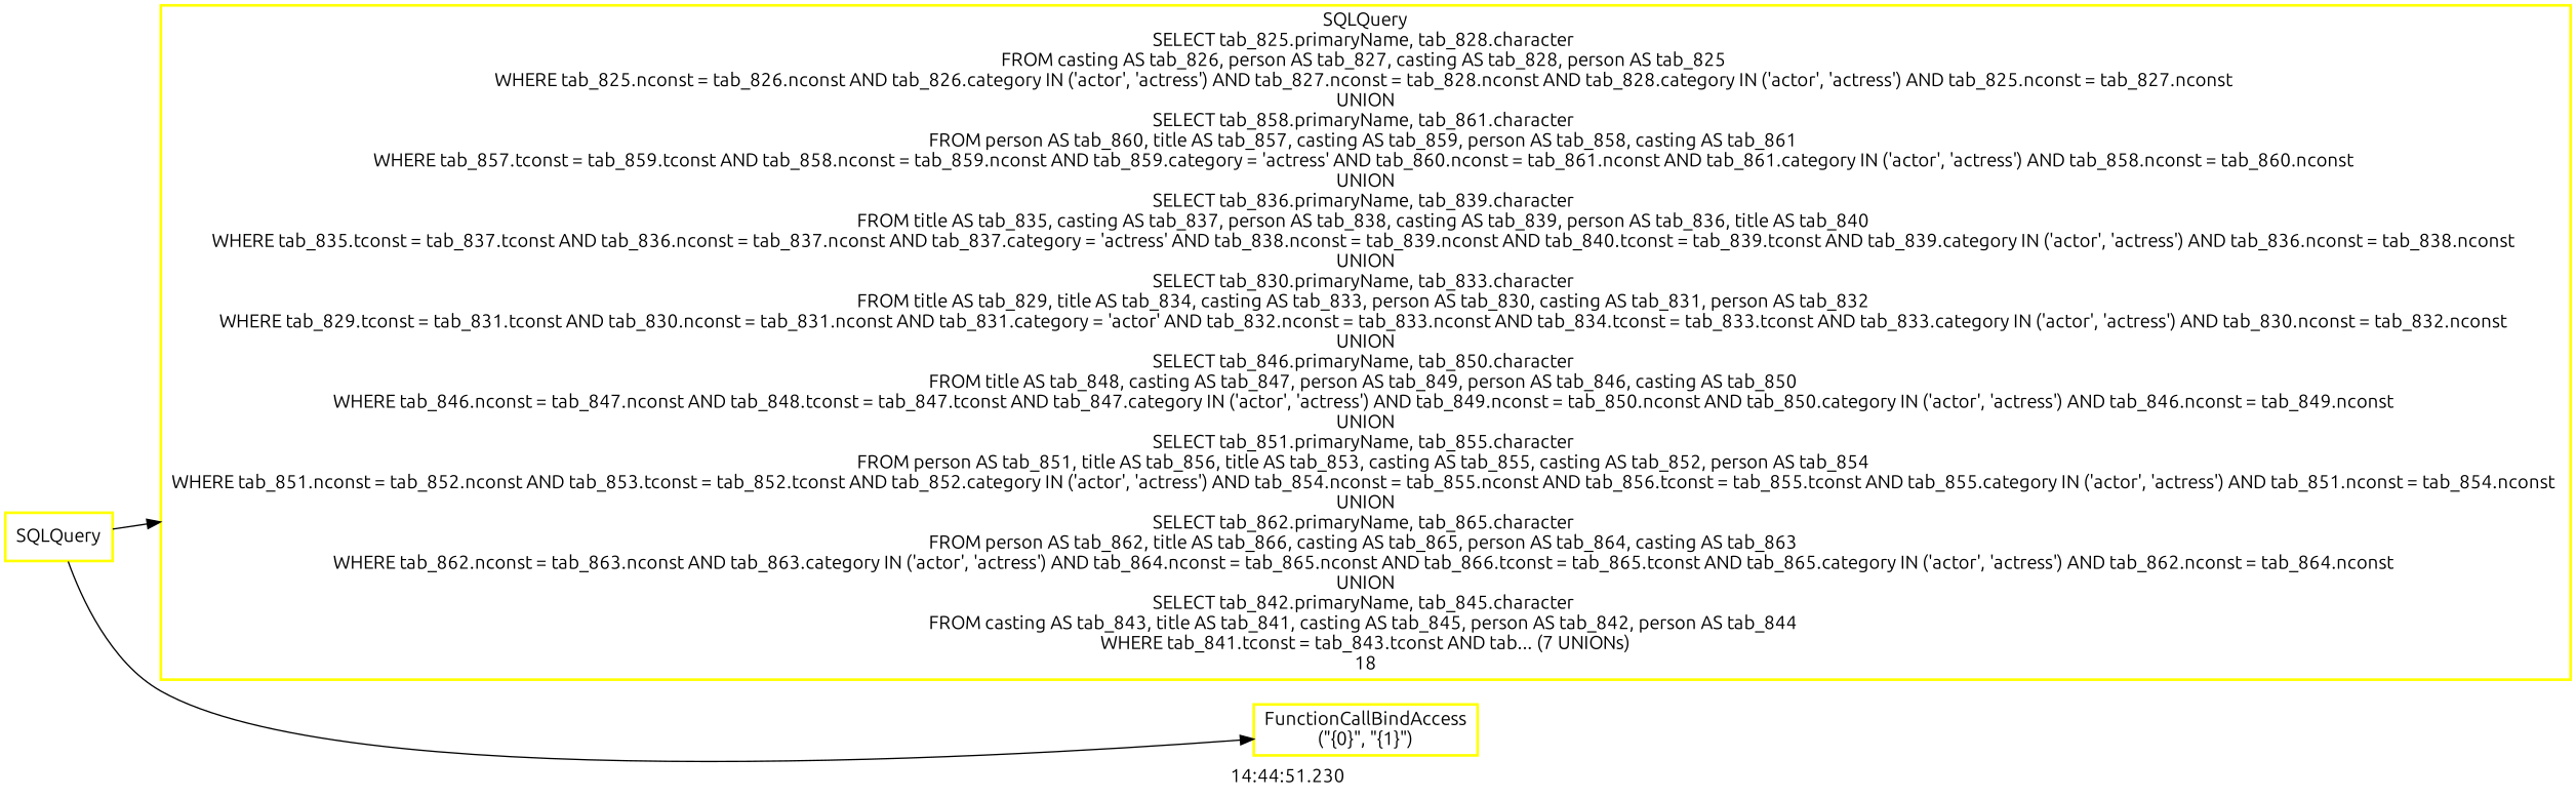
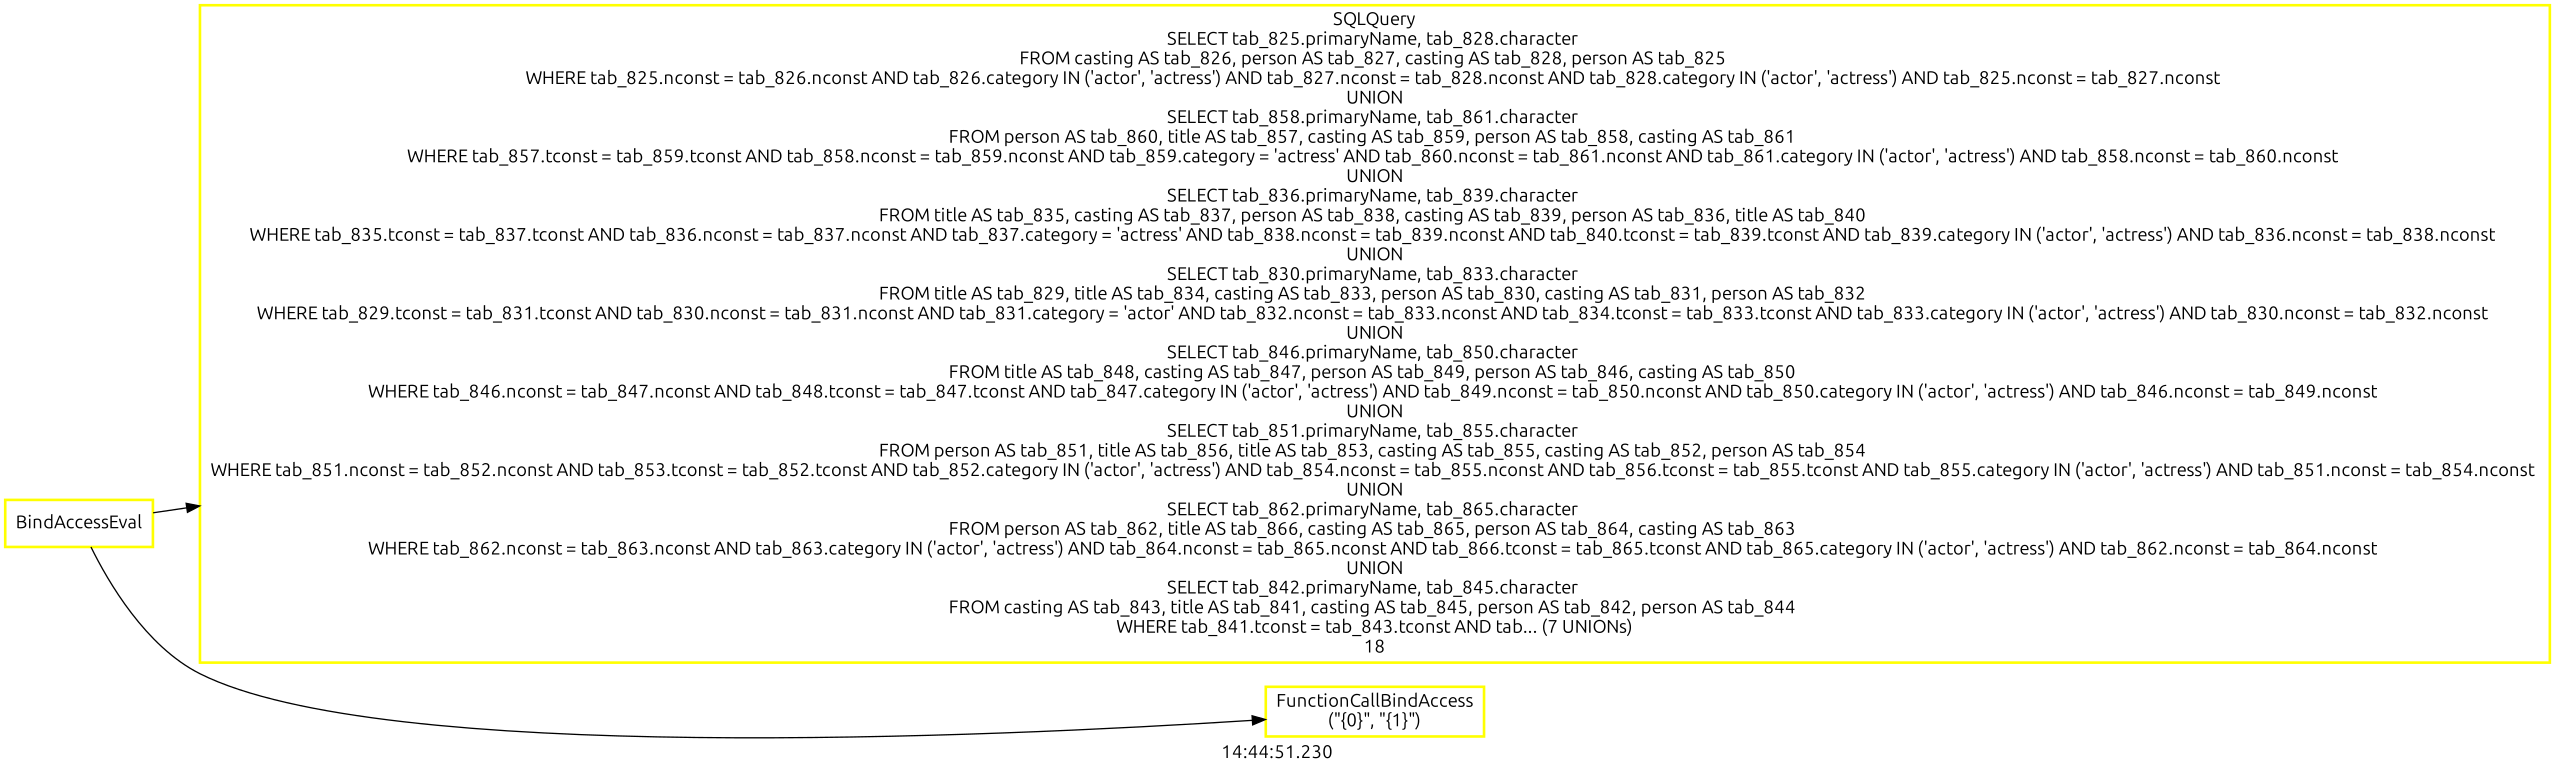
  digraph {
    label="14:44:51.230"
    rankdir=LR
    fontname=Ubuntu
    node [color=yellow fontcolor=black shape=rectangle style=bold fontname=Ubuntu]
    edge [color=black fontname=Ubuntu]
-   n1 [label=SQLQuery]
+   n1 [label=BindAccessEval]
    n2 [label="SQLQuery\nSELECT tab_825.primaryName, tab_828.character \nFROM casting AS tab_826, person AS tab_827, casting AS tab_828, person AS tab_825 \nWHERE tab_825.nconst = tab_826.nconst AND tab_826.category IN ('actor', 'actress') AND tab_827.nconst = tab_828.nconst AND tab_828.category IN ('actor', 'actress') AND tab_825.nconst = tab_827.nconst \nUNION\nSELECT tab_858.primaryName, tab_861.character \nFROM person AS tab_860, title AS tab_857, casting AS tab_859, person AS tab_858, casting AS tab_861 \nWHERE tab_857.tconst = tab_859.tconst AND tab_858.nconst = tab_859.nconst AND tab_859.category = 'actress' AND tab_860.nconst = tab_861.nconst AND tab_861.category IN ('actor', 'actress') AND tab_858.nconst = tab_860.nconst \nUNION\nSELECT tab_836.primaryName, tab_839.character \nFROM title AS tab_835, casting AS tab_837, person AS tab_838, casting AS tab_839, person AS tab_836, title AS tab_840 \nWHERE tab_835.tconst = tab_837.tconst AND tab_836.nconst = tab_837.nconst AND tab_837.category = 'actress' AND tab_838.nconst = tab_839.nconst AND tab_840.tconst = tab_839.tconst AND tab_839.category IN ('actor', 'actress') AND tab_836.nconst = tab_838.nconst \nUNION\nSELECT tab_830.primaryName, tab_833.character \nFROM title AS tab_829, title AS tab_834, casting AS tab_833, person AS tab_830, casting AS tab_831, person AS tab_832 \nWHERE tab_829.tconst = tab_831.tconst AND tab_830.nconst = tab_831.nconst AND tab_831.category = 'actor' AND tab_832.nconst = tab_833.nconst AND tab_834.tconst = tab_833.tconst AND tab_833.category IN ('actor', 'actress') AND tab_830.nconst = tab_832.nconst \nUNION\nSELECT tab_846.primaryName, tab_850.character \nFROM title AS tab_848, casting AS tab_847, person AS tab_849, person AS tab_846, casting AS tab_850 \nWHERE tab_846.nconst = tab_847.nconst AND tab_848.tconst = tab_847.tconst AND tab_847.category IN ('actor', 'actress') AND tab_849.nconst = tab_850.nconst AND tab_850.category IN ('actor', 'actress') AND tab_846.nconst = tab_849.nconst \nUNION\nSELECT tab_851.primaryName, tab_855.character \nFROM person AS tab_851, title AS tab_856, title AS tab_853, casting AS tab_855, casting AS tab_852, person AS tab_854 \nWHERE tab_851.nconst = tab_852.nconst AND tab_853.tconst = tab_852.tconst AND tab_852.category IN ('actor', 'actress') AND tab_854.nconst = tab_855.nconst AND tab_856.tconst = tab_855.tconst AND tab_855.category IN ('actor', 'actress') AND tab_851.nconst = tab_854.nconst \nUNION\nSELECT tab_862.primaryName, tab_865.character \nFROM person AS tab_862, title AS tab_866, casting AS tab_865, person AS tab_864, casting AS tab_863 \nWHERE tab_862.nconst = tab_863.nconst AND tab_863.category IN ('actor', 'actress') AND tab_864.nconst = tab_865.nconst AND tab_866.tconst = tab_865.tconst AND tab_865.category IN ('actor', 'actress') AND tab_862.nconst = tab_864.nconst \nUNION\nSELECT tab_842.primaryName, tab_845.character \nFROM casting AS tab_843, title AS tab_841, casting AS tab_845, person AS tab_842, person AS tab_844 \nWHERE tab_841.tconst = tab_843.tconst AND tab... (7 UNIONs)\n18"]
    n3 [label="FunctionCallBindAccess\n(\"{0}\", \"{1}\")"]
    n1 -> n2
    n1 -> n3
  }
